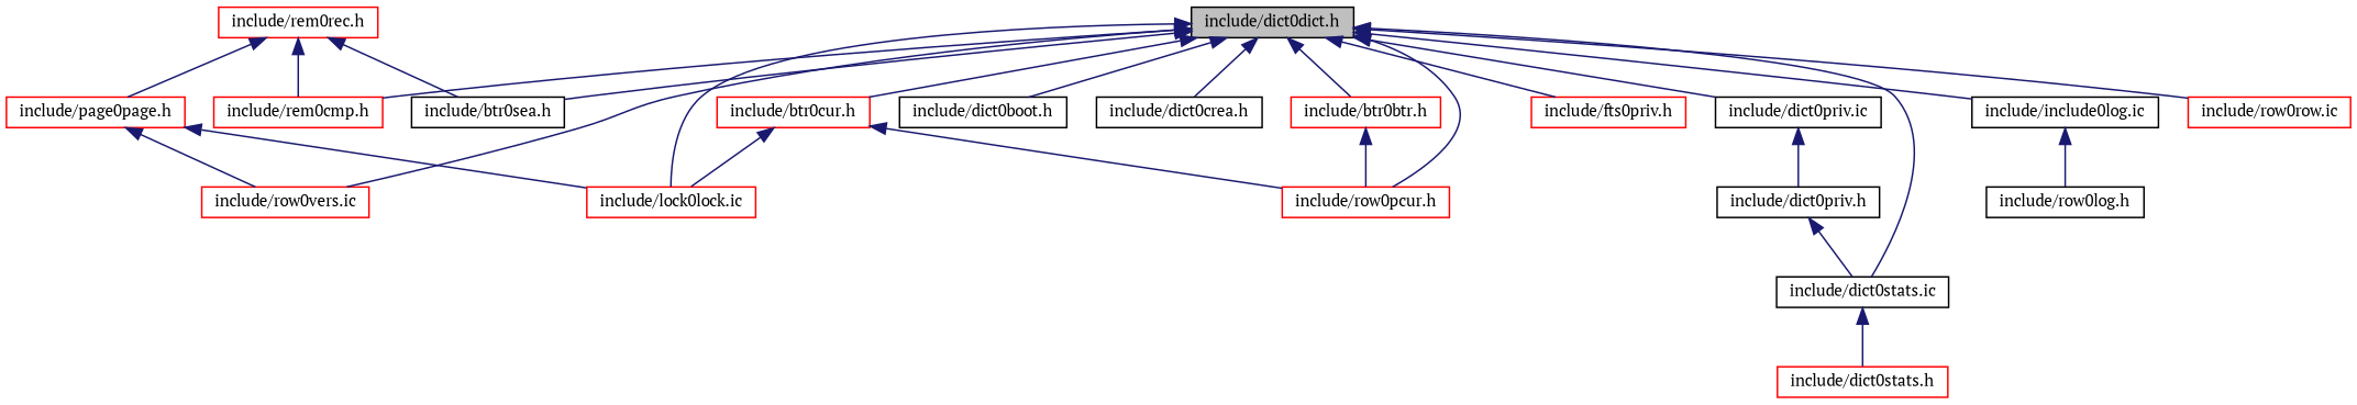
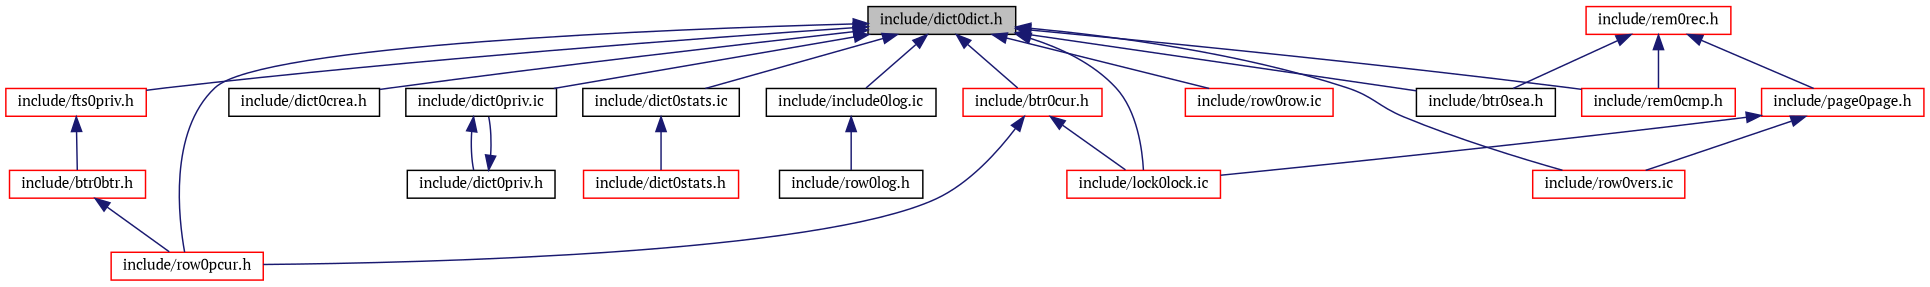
  digraph {
    fontname="PT Serif"
    node [color=red fontname="PT Serif" fontsize=10 shape=record]
    edge [color=midnightblue dir=back fontname="PT Serif" fontsize=10 labelfontname=FreeSans labelfontsize=10 style=solid]
    n1 [color=black fillcolor=grey75 fontcolor=black height=0.2 label="include/dict0dict.h" style=filled width=0.4]
    n2 [height=0.2 label="include/lock0lock.ic" width=0.4]
    n3 [height=0.2 label="include/row0vers.ic" width=0.4]
    n4 [height=0.2 label="include/rem0cmp.h" width=0.4]
    n5 [color=black height=0.2 label="include/btr0sea.h" width=0.4]
    n6 [height=0.2 label="include/row0row.ic" width=0.4]
    n7 [height=0.2 label="include/btr0btr.h" width=0.4]
    n8 [height=0.2 label="include/row0pcur.h" width=0.4]
    n9 [height=0.2 label="include/btr0cur.h" width=0.4]
-   n10 [color=black height=0.2 label="include/dict0boot.h" width=0.4]
    n11 [color=black height=0.2 label="include/dict0crea.h" width=0.4]
    n12 [color=black height=0.2 label="include/dict0priv.ic" width=0.4]
    n13 [color=black height=0.2 label="include/dict0stats.ic" width=0.4]
    n14 [height=0.2 label="include/fts0priv.h" width=0.4]
    n15 [color=black height=0.2 label="include/include0log.ic" width=0.4]
    n16 [height=0.2 label="include/page0page.h" width=0.4]
    n17 [color=black height=0.2 label="include/dict0priv.h" width=0.4]
    n18 [height=0.2 label="include/dict0stats.h" width=0.4]
    n19 [color=black height=0.2 label="include/row0log.h" width=0.4]
    n20 [height=0.2 label="include/rem0rec.h" width=0.4]
    n1 -> n2
    n1 -> n3
    n1 -> n4
    n1 -> n5
    n1 -> n6
-   n1 -> n7
+   n14 -> n7
    n1 -> n8
    n1 -> n9
-   n1 -> n10
    n1 -> n11
    n1 -> n12
    n1 -> n13
    n1 -> n14
    n1 -> n15
    n7 -> n8
    n9 -> n2
    n9 -> n8
    n12 -> n17
    n13 -> n18
    n15 -> n19
    n16 -> n2
    n16 -> n3
-   n17 -> n13
+   n17 -> n12
    n20 -> n4
    n20 -> n5
    n20 -> n16
  }
